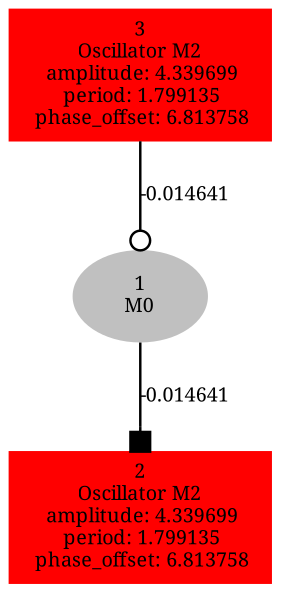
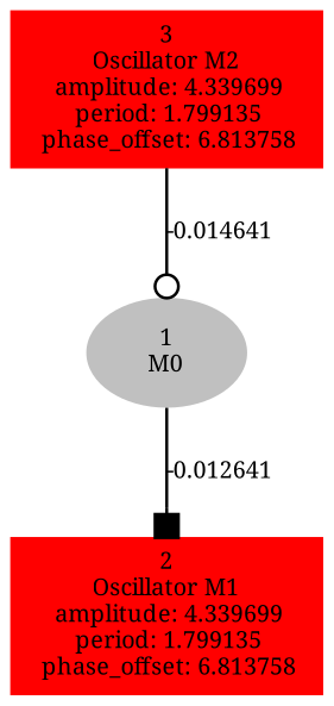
  digraph {
    fontname="Noto Serif"
    forcelabels=true
    node [color=red fontname="Noto Serif" fontsize=8 style=filled shape=box]
    edge [fontname="Noto Serif" fontsize=8]
    n1 [color=grey label=<1<BR/>M0> shape=""]
-   n2 [label=<2<BR />Oscillator M2<BR /> amplitude: 4.339699<BR /> period: 1.799135<BR /> phase_offset: 6.813758>]
+   n2 [label=<2<BR />Oscillator M1<BR /> amplitude: 4.339699<BR /> period: 1.799135<BR /> phase_offset: 6.813758>]
    n3 [label=<3<BR />Oscillator M2<BR /> amplitude: 4.339699<BR /> period: 1.799135<BR /> phase_offset: 6.813758>]
-   n1 -> n2 [arrowhead=box label="-0.014641 "]
+   n1 -> n2 [arrowhead=box label="-0.012641 "]
    n3 -> n1 [arrowhead=odot label="-0.014641 "]
  }
